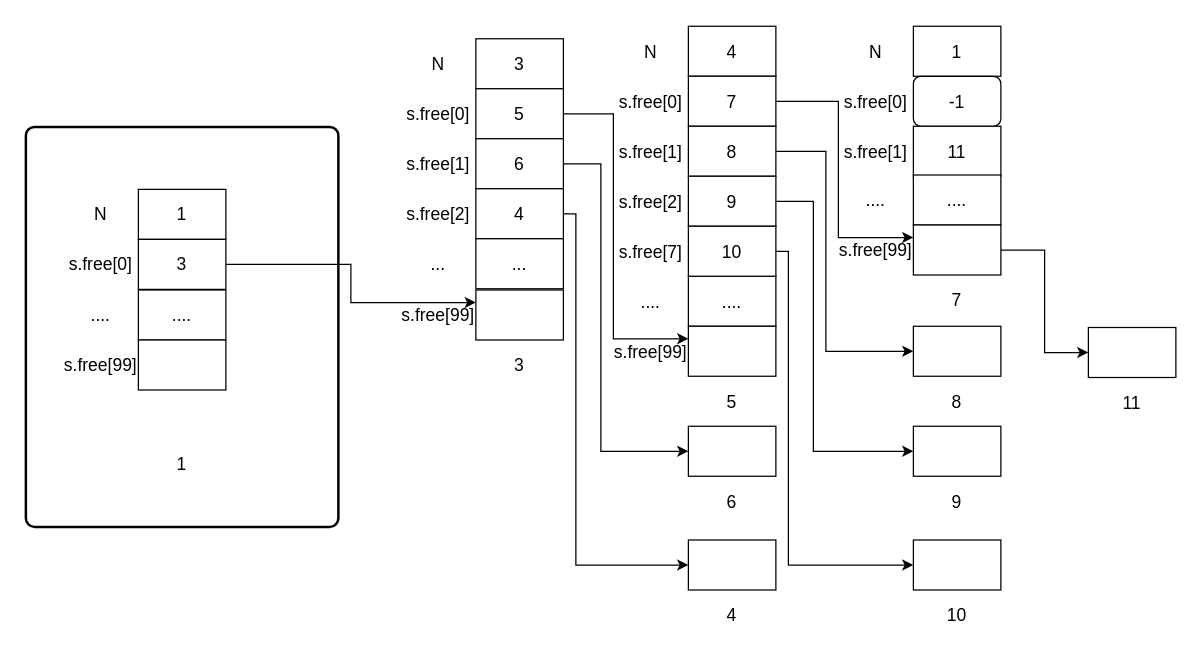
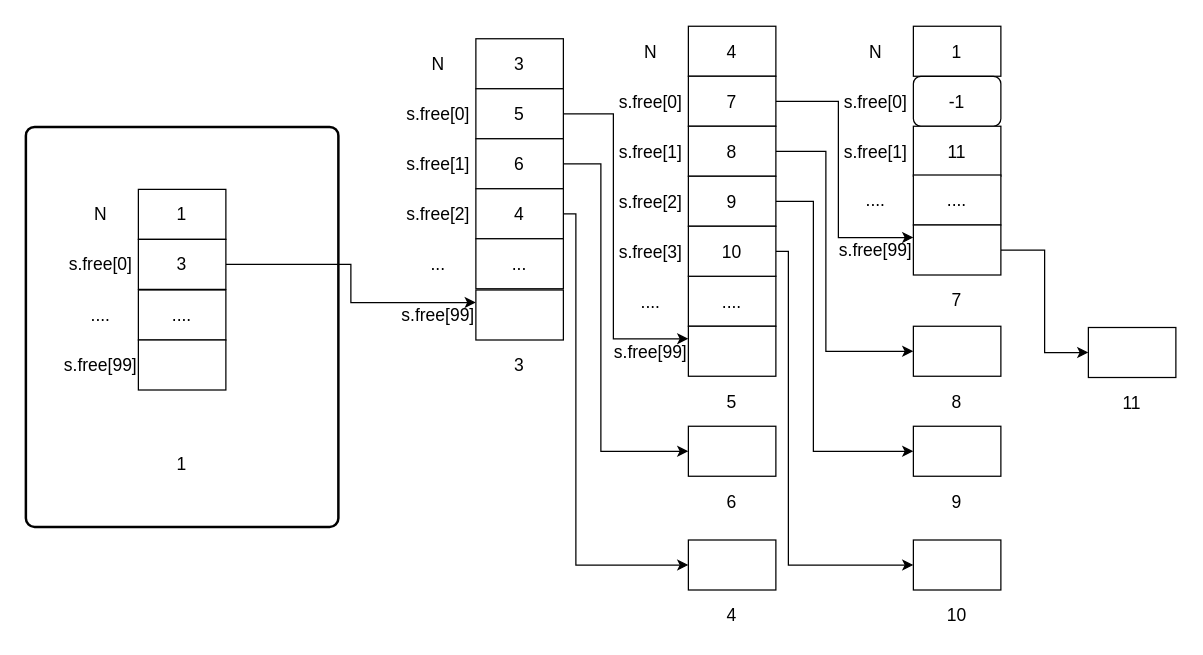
  <mxCell id="0" />
  <mxCell id="1" parent="0" />
  <mxCell id="2" value="" style="rounded=1;whiteSpace=wrap;html=1;absoluteArcSize=1;arcSize=14;strokeWidth=2;fontSize=14;" vertex="1" parent="1"><mxGeometry x="20" y="101" width="250" height="320" as="geometry" /></mxCell>
  <mxCell id="3" value="1" style="rounded=0;whiteSpace=wrap;html=1;fontSize=14;" vertex="1" parent="1"><mxGeometry x="110" y="151" width="70" height="40" as="geometry" /></mxCell>
  <mxCell id="4" style="edgeStyle=orthogonalEdgeStyle;rounded=0;orthogonalLoop=1;jettySize=auto;html=1;exitX=1;exitY=0.5;exitDx=0;exitDy=0;entryX=0;entryY=0.25;entryDx=0;entryDy=0;" edge="1" parent="1" source="5" target="64"><mxGeometry relative="1" as="geometry" /></mxCell>
  <mxCell id="5" value="3" style="rounded=0;whiteSpace=wrap;html=1;fontSize=14;" vertex="1" parent="1"><mxGeometry x="110" y="191" width="70" height="40" as="geometry" /></mxCell>
  <mxCell id="6" value="...." style="rounded=0;whiteSpace=wrap;html=1;fontSize=14;" vertex="1" parent="1"><mxGeometry x="110" y="231.5" width="70" height="40" as="geometry" /></mxCell>
  <mxCell id="7" value="N" style="text;html=1;strokeColor=none;fillColor=none;align=center;verticalAlign=middle;whiteSpace=wrap;rounded=0;fontSize=14;" vertex="1" parent="1"><mxGeometry x="60" y="161" width="40" height="20" as="geometry" /></mxCell>
  <mxCell id="8" value="s.free[0]" style="text;html=1;strokeColor=none;fillColor=none;align=center;verticalAlign=middle;whiteSpace=wrap;rounded=0;fontSize=14;" vertex="1" parent="1"><mxGeometry x="60" y="201" width="40" height="20" as="geometry" /></mxCell>
  <mxCell id="9" value="s.free[99]" style="text;html=1;strokeColor=none;fillColor=none;align=center;verticalAlign=middle;whiteSpace=wrap;rounded=0;fontSize=14;" vertex="1" parent="1"><mxGeometry x="60" y="281.5" width="40" height="20" as="geometry" /></mxCell>
  <mxCell id="10" value="" style="rounded=0;whiteSpace=wrap;html=1;fontSize=14;" vertex="1" parent="1"><mxGeometry x="110" y="271.5" width="70" height="40" as="geometry" /></mxCell>
  <mxCell id="11" value="...." style="text;html=1;strokeColor=none;fillColor=none;align=center;verticalAlign=middle;whiteSpace=wrap;rounded=0;fontSize=14;" vertex="1" parent="1"><mxGeometry x="60" y="241.5" width="40" height="20" as="geometry" /></mxCell>
  <mxCell id="12" value="1" style="text;html=1;strokeColor=none;fillColor=none;align=center;verticalAlign=middle;whiteSpace=wrap;rounded=0;fontSize=14;" vertex="1" parent="1"><mxGeometry x="125" y="361" width="40" height="20" as="geometry" /></mxCell>
  <mxCell id="13" value="4" style="rounded=0;whiteSpace=wrap;html=1;fontSize=14;" vertex="1" parent="1"><mxGeometry x="550" y="20.5" width="70" height="40" as="geometry" /></mxCell>
  <mxCell id="14" style="edgeStyle=orthogonalEdgeStyle;rounded=0;orthogonalLoop=1;jettySize=auto;html=1;exitX=1;exitY=0.5;exitDx=0;exitDy=0;entryX=0;entryY=0.25;entryDx=0;entryDy=0;fontSize=14;" edge="1" parent="1" source="15" target="43"><mxGeometry relative="1" as="geometry"><Array as="points"><mxPoint x="670" y="81" /><mxPoint x="670" y="190" /></Array></mxGeometry></mxCell>
  <mxCell id="15" value="7" style="rounded=0;whiteSpace=wrap;html=1;fontSize=14;" vertex="1" parent="1"><mxGeometry x="550" y="60.5" width="70" height="40" as="geometry" /></mxCell>
  <mxCell id="16" style="edgeStyle=orthogonalEdgeStyle;rounded=0;orthogonalLoop=1;jettySize=auto;html=1;exitX=1;exitY=0.5;exitDx=0;exitDy=0;entryX=0;entryY=0.5;entryDx=0;entryDy=0;fontSize=14;" edge="1" parent="1" source="17" target="46"><mxGeometry relative="1" as="geometry"><Array as="points"><mxPoint x="660" y="120.5" /><mxPoint x="660" y="280.5" /></Array></mxGeometry></mxCell>
  <mxCell id="17" value="8" style="rounded=0;whiteSpace=wrap;html=1;fontSize=14;" vertex="1" parent="1"><mxGeometry x="550" y="100.5" width="70" height="40" as="geometry" /></mxCell>
  <mxCell id="18" value="...." style="rounded=0;whiteSpace=wrap;html=1;fontSize=14;" vertex="1" parent="1"><mxGeometry x="550" y="220.5" width="70" height="40" as="geometry" /></mxCell>
  <mxCell id="19" value="N" style="text;html=1;strokeColor=none;fillColor=none;align=center;verticalAlign=middle;whiteSpace=wrap;rounded=0;fontSize=14;" vertex="1" parent="1"><mxGeometry x="500" y="30.5" width="40" height="20" as="geometry" /></mxCell>
  <mxCell id="20" value="s.free[0]" style="text;html=1;strokeColor=none;fillColor=none;align=center;verticalAlign=middle;whiteSpace=wrap;rounded=0;fontSize=14;" vertex="1" parent="1"><mxGeometry x="500" y="70.5" width="40" height="20" as="geometry" /></mxCell>
  <mxCell id="21" value="s.free[1]" style="text;html=1;strokeColor=none;fillColor=none;align=center;verticalAlign=middle;whiteSpace=wrap;rounded=0;fontSize=14;" vertex="1" parent="1"><mxGeometry x="500" y="110.5" width="40" height="20" as="geometry" /></mxCell>
  <mxCell id="22" value="s.free[99]" style="text;html=1;strokeColor=none;fillColor=none;align=center;verticalAlign=middle;whiteSpace=wrap;rounded=0;fontSize=14;" vertex="1" parent="1"><mxGeometry x="500" y="270.5" width="40" height="20" as="geometry" /></mxCell>
  <mxCell id="23" value="" style="rounded=0;whiteSpace=wrap;html=1;fontSize=14;" vertex="1" parent="1"><mxGeometry x="550" y="260.5" width="70" height="40" as="geometry" /></mxCell>
  <mxCell id="24" value="...." style="text;html=1;strokeColor=none;fillColor=none;align=center;verticalAlign=middle;whiteSpace=wrap;rounded=0;fontSize=14;" vertex="1" parent="1"><mxGeometry x="500" y="230.5" width="40" height="20" as="geometry" /></mxCell>
  <mxCell id="25" value="5" style="text;html=1;strokeColor=none;fillColor=none;align=center;verticalAlign=middle;whiteSpace=wrap;rounded=0;fontSize=14;" vertex="1" parent="1"><mxGeometry x="565" y="310.5" width="40" height="20" as="geometry" /></mxCell>
  <mxCell id="26" value="" style="rounded=0;whiteSpace=wrap;html=1;fontSize=14;" vertex="1" parent="1"><mxGeometry x="550" y="340.5" width="70" height="40" as="geometry" /></mxCell>
  <mxCell id="27" value="6" style="text;html=1;strokeColor=none;fillColor=none;align=center;verticalAlign=middle;whiteSpace=wrap;rounded=0;fontSize=14;" vertex="1" parent="1"><mxGeometry x="565" y="390.5" width="40" height="20" as="geometry" /></mxCell>
  <mxCell id="28" style="edgeStyle=orthogonalEdgeStyle;rounded=0;orthogonalLoop=1;jettySize=auto;html=1;exitX=1;exitY=0.5;exitDx=0;exitDy=0;entryX=0;entryY=0.5;entryDx=0;entryDy=0;fontSize=14;" edge="1" parent="1" source="29" target="49"><mxGeometry relative="1" as="geometry"><Array as="points"><mxPoint x="650" y="160.5" /><mxPoint x="650" y="360.5" /></Array></mxGeometry></mxCell>
  <mxCell id="29" value="9" style="rounded=0;whiteSpace=wrap;html=1;fontSize=14;" vertex="1" parent="1"><mxGeometry x="550" y="140.5" width="70" height="40" as="geometry" /></mxCell>
  <mxCell id="30" style="edgeStyle=orthogonalEdgeStyle;rounded=0;orthogonalLoop=1;jettySize=auto;html=1;exitX=1;exitY=0.5;exitDx=0;exitDy=0;entryX=0;entryY=0.5;entryDx=0;entryDy=0;fontSize=14;" edge="1" parent="1" source="31" target="51"><mxGeometry relative="1" as="geometry"><Array as="points"><mxPoint x="630" y="200.5" /><mxPoint x="630" y="451.5" /></Array></mxGeometry></mxCell>
  <mxCell id="31" value="10" style="rounded=0;whiteSpace=wrap;html=1;fontSize=14;" vertex="1" parent="1"><mxGeometry x="550" y="180.5" width="70" height="40" as="geometry" /></mxCell>
  <mxCell id="32" value="s.free[2]" style="text;html=1;strokeColor=none;fillColor=none;align=center;verticalAlign=middle;whiteSpace=wrap;rounded=0;fontSize=14;" vertex="1" parent="1"><mxGeometry x="500" y="150.5" width="40" height="20" as="geometry" /></mxCell>
- <mxCell id="33" value="s.free[7]" style="text;html=1;strokeColor=none;fillColor=none;align=center;verticalAlign=middle;whiteSpace=wrap;rounded=0;fontSize=14;" vertex="1" parent="1"><mxGeometry x="500" y="190.5" width="40" height="20" as="geometry" /></mxCell>
+ <mxCell id="33" value="s.free[3]" style="text;html=1;strokeColor=none;fillColor=none;align=center;verticalAlign=middle;whiteSpace=wrap;rounded=0;fontSize=14;" vertex="1" parent="1"><mxGeometry x="500" y="190.5" width="40" height="20" as="geometry" /></mxCell>
  <mxCell id="34" value="1" style="rounded=0;whiteSpace=wrap;html=1;fontSize=14;" vertex="1" parent="1"><mxGeometry x="730" y="20.5" width="70" height="40" as="geometry" /></mxCell>
  <mxCell id="35" value="-1" style="whiteSpace=wrap;html=1;fontSize=14;rounded=1;" vertex="1" parent="1"><mxGeometry x="730" y="60.5" width="70" height="40" as="geometry" /></mxCell>
  <mxCell id="36" value="11" style="rounded=0;whiteSpace=wrap;html=1;fontSize=14;" vertex="1" parent="1"><mxGeometry x="730" y="100.5" width="70" height="40" as="geometry" /></mxCell>
  <mxCell id="37" value="...." style="rounded=0;whiteSpace=wrap;html=1;fontSize=14;" vertex="1" parent="1"><mxGeometry x="730" y="139.5" width="70" height="40" as="geometry" /></mxCell>
  <mxCell id="38" value="N" style="text;html=1;strokeColor=none;fillColor=none;align=center;verticalAlign=middle;whiteSpace=wrap;rounded=0;fontSize=14;" vertex="1" parent="1"><mxGeometry x="680" y="30.5" width="40" height="20" as="geometry" /></mxCell>
  <mxCell id="39" value="s.free[0]" style="text;html=1;strokeColor=none;fillColor=none;align=center;verticalAlign=middle;whiteSpace=wrap;rounded=0;fontSize=14;" vertex="1" parent="1"><mxGeometry x="680" y="70.5" width="40" height="20" as="geometry" /></mxCell>
  <mxCell id="40" value="s.free[1]" style="text;html=1;strokeColor=none;fillColor=none;align=center;verticalAlign=middle;whiteSpace=wrap;rounded=0;fontSize=14;" vertex="1" parent="1"><mxGeometry x="680" y="110.5" width="40" height="20" as="geometry" /></mxCell>
  <mxCell id="41" value="s.free[99]" style="text;html=1;strokeColor=none;fillColor=none;align=center;verticalAlign=middle;whiteSpace=wrap;rounded=0;fontSize=14;" vertex="1" parent="1"><mxGeometry x="680" y="189.5" width="40" height="20" as="geometry" /></mxCell>
  <mxCell id="42" style="edgeStyle=orthogonalEdgeStyle;rounded=0;orthogonalLoop=1;jettySize=auto;html=1;exitX=1;exitY=0.5;exitDx=0;exitDy=0;entryX=0;entryY=0.5;entryDx=0;entryDy=0;fontSize=14;" edge="1" parent="1" source="43" target="53"><mxGeometry relative="1" as="geometry" /></mxCell>
  <mxCell id="43" value="" style="rounded=0;whiteSpace=wrap;html=1;fontSize=14;" vertex="1" parent="1"><mxGeometry x="730" y="179.5" width="70" height="40" as="geometry" /></mxCell>
  <mxCell id="44" value="...." style="text;html=1;strokeColor=none;fillColor=none;align=center;verticalAlign=middle;whiteSpace=wrap;rounded=0;fontSize=14;" vertex="1" parent="1"><mxGeometry x="680" y="149.5" width="40" height="20" as="geometry" /></mxCell>
  <mxCell id="45" value="7" style="text;html=1;strokeColor=none;fillColor=none;align=center;verticalAlign=middle;whiteSpace=wrap;rounded=0;fontSize=14;" vertex="1" parent="1"><mxGeometry x="745" y="229.5" width="40" height="20" as="geometry" /></mxCell>
  <mxCell id="46" value="" style="rounded=0;whiteSpace=wrap;html=1;fontSize=14;" vertex="1" parent="1"><mxGeometry x="730" y="260.5" width="70" height="40" as="geometry" /></mxCell>
  <mxCell id="47" value="8" style="text;html=1;strokeColor=none;fillColor=none;align=center;verticalAlign=middle;whiteSpace=wrap;rounded=0;fontSize=14;" vertex="1" parent="1"><mxGeometry x="745" y="310.5" width="40" height="20" as="geometry" /></mxCell>
  <mxCell id="48" style="edgeStyle=orthogonalEdgeStyle;rounded=0;orthogonalLoop=1;jettySize=auto;html=1;exitX=0.5;exitY=1;exitDx=0;exitDy=0;fontSize=14;" edge="1" parent="1"><mxGeometry relative="1" as="geometry"><mxPoint x="765" y="329.5" as="sourcePoint" /><mxPoint x="765" y="330" as="targetPoint" /></mxGeometry></mxCell>
  <mxCell id="49" value="" style="rounded=0;whiteSpace=wrap;html=1;fontSize=14;" vertex="1" parent="1"><mxGeometry x="730" y="340.5" width="70" height="40" as="geometry" /></mxCell>
  <mxCell id="50" value="9" style="text;html=1;strokeColor=none;fillColor=none;align=center;verticalAlign=middle;whiteSpace=wrap;rounded=0;fontSize=14;" vertex="1" parent="1"><mxGeometry x="745" y="390.5" width="40" height="20" as="geometry" /></mxCell>
  <mxCell id="51" value="" style="rounded=0;whiteSpace=wrap;html=1;fontSize=14;" vertex="1" parent="1"><mxGeometry x="730" y="431.5" width="70" height="40" as="geometry" /></mxCell>
  <mxCell id="52" value="10" style="text;html=1;strokeColor=none;fillColor=none;align=center;verticalAlign=middle;whiteSpace=wrap;rounded=0;fontSize=14;" vertex="1" parent="1"><mxGeometry x="745" y="481.5" width="40" height="20" as="geometry" /></mxCell>
  <mxCell id="53" value="" style="rounded=0;whiteSpace=wrap;html=1;fontSize=14;" vertex="1" parent="1"><mxGeometry x="870" y="261.5" width="70" height="40" as="geometry" /></mxCell>
  <mxCell id="54" value="11" style="text;html=1;strokeColor=none;fillColor=none;align=center;verticalAlign=middle;whiteSpace=wrap;rounded=0;fontSize=14;" vertex="1" parent="1"><mxGeometry x="885" y="311.5" width="40" height="20" as="geometry" /></mxCell>
  <mxCell id="55" value="3" style="rounded=0;whiteSpace=wrap;html=1;fontSize=14;" vertex="1" parent="1"><mxGeometry x="380" y="30.5" width="70" height="40" as="geometry" /></mxCell>
  <mxCell id="56" style="edgeStyle=orthogonalEdgeStyle;rounded=0;orthogonalLoop=1;jettySize=auto;html=1;exitX=1;exitY=0.5;exitDx=0;exitDy=0;entryX=0;entryY=0.25;entryDx=0;entryDy=0;" edge="1" parent="1" source="57" target="23"><mxGeometry relative="1" as="geometry"><Array as="points"><mxPoint x="490" y="91" /><mxPoint x="490" y="271" /></Array></mxGeometry></mxCell>
  <mxCell id="57" value="5" style="rounded=0;whiteSpace=wrap;html=1;fontSize=14;" vertex="1" parent="1"><mxGeometry x="380" y="70.5" width="70" height="40" as="geometry" /></mxCell>
  <mxCell id="58" style="edgeStyle=orthogonalEdgeStyle;rounded=0;orthogonalLoop=1;jettySize=auto;html=1;exitX=1;exitY=0.5;exitDx=0;exitDy=0;entryX=0;entryY=0.5;entryDx=0;entryDy=0;" edge="1" parent="1" source="59" target="26"><mxGeometry relative="1" as="geometry"><Array as="points"><mxPoint x="480" y="131" /><mxPoint x="480" y="361" /></Array></mxGeometry></mxCell>
  <mxCell id="59" value="6" style="rounded=0;whiteSpace=wrap;html=1;fontSize=14;" vertex="1" parent="1"><mxGeometry x="380" y="110.5" width="70" height="40" as="geometry" /></mxCell>
  <mxCell id="60" value="N" style="text;html=1;strokeColor=none;fillColor=none;align=center;verticalAlign=middle;whiteSpace=wrap;rounded=0;fontSize=14;" vertex="1" parent="1"><mxGeometry x="330" y="40.5" width="40" height="20" as="geometry" /></mxCell>
  <mxCell id="61" value="s.free[0]" style="text;html=1;strokeColor=none;fillColor=none;align=center;verticalAlign=middle;whiteSpace=wrap;rounded=0;fontSize=14;" vertex="1" parent="1"><mxGeometry x="330" y="80.5" width="40" height="20" as="geometry" /></mxCell>
  <mxCell id="62" value="s.free[1]" style="text;html=1;strokeColor=none;fillColor=none;align=center;verticalAlign=middle;whiteSpace=wrap;rounded=0;fontSize=14;" vertex="1" parent="1"><mxGeometry x="330" y="120.5" width="40" height="20" as="geometry" /></mxCell>
  <mxCell id="63" value="s.free[99]" style="text;html=1;strokeColor=none;fillColor=none;align=center;verticalAlign=middle;whiteSpace=wrap;rounded=0;fontSize=14;" vertex="1" parent="1"><mxGeometry x="330" y="241.5" width="40" height="20" as="geometry" /></mxCell>
  <mxCell id="64" value="" style="rounded=0;whiteSpace=wrap;html=1;fontSize=14;" vertex="1" parent="1"><mxGeometry x="380" y="231.5" width="70" height="40" as="geometry" /></mxCell>
  <mxCell id="65" value="3" style="text;html=1;strokeColor=none;fillColor=none;align=center;verticalAlign=middle;whiteSpace=wrap;rounded=0;fontSize=14;" vertex="1" parent="1"><mxGeometry x="395" y="281.5" width="40" height="20" as="geometry" /></mxCell>
  <mxCell id="66" style="edgeStyle=orthogonalEdgeStyle;rounded=0;orthogonalLoop=1;jettySize=auto;html=1;exitX=1;exitY=0.5;exitDx=0;exitDy=0;entryX=0;entryY=0.5;entryDx=0;entryDy=0;" edge="1" parent="1" source="67" target="71"><mxGeometry relative="1" as="geometry"><Array as="points"><mxPoint x="460" y="171" /><mxPoint x="460" y="452" /></Array></mxGeometry></mxCell>
  <mxCell id="67" value="4" style="rounded=0;whiteSpace=wrap;html=1;fontSize=14;" vertex="1" parent="1"><mxGeometry x="380" y="150.5" width="70" height="40" as="geometry" /></mxCell>
  <mxCell id="68" value="..." style="rounded=0;whiteSpace=wrap;html=1;fontSize=14;" vertex="1" parent="1"><mxGeometry x="380" y="190.5" width="70" height="40" as="geometry" /></mxCell>
  <mxCell id="69" value="s.free[2]" style="text;html=1;strokeColor=none;fillColor=none;align=center;verticalAlign=middle;whiteSpace=wrap;rounded=0;fontSize=14;" vertex="1" parent="1"><mxGeometry x="330" y="160.5" width="40" height="20" as="geometry" /></mxCell>
  <mxCell id="70" value="..." style="text;html=1;strokeColor=none;fillColor=none;align=center;verticalAlign=middle;whiteSpace=wrap;rounded=0;fontSize=14;" vertex="1" parent="1"><mxGeometry x="330" y="200.5" width="40" height="20" as="geometry" /></mxCell>
  <mxCell id="71" value="" style="rounded=0;whiteSpace=wrap;html=1;fontSize=14;" vertex="1" parent="1"><mxGeometry x="550" y="431.5" width="70" height="40" as="geometry" /></mxCell>
  <mxCell id="72" value="4" style="text;html=1;strokeColor=none;fillColor=none;align=center;verticalAlign=middle;whiteSpace=wrap;rounded=0;fontSize=14;" vertex="1" parent="1"><mxGeometry x="565" y="481.5" width="40" height="20" as="geometry" /></mxCell>
